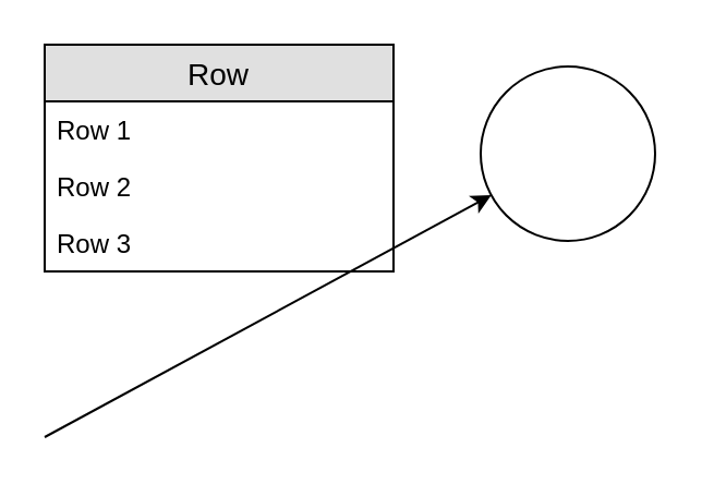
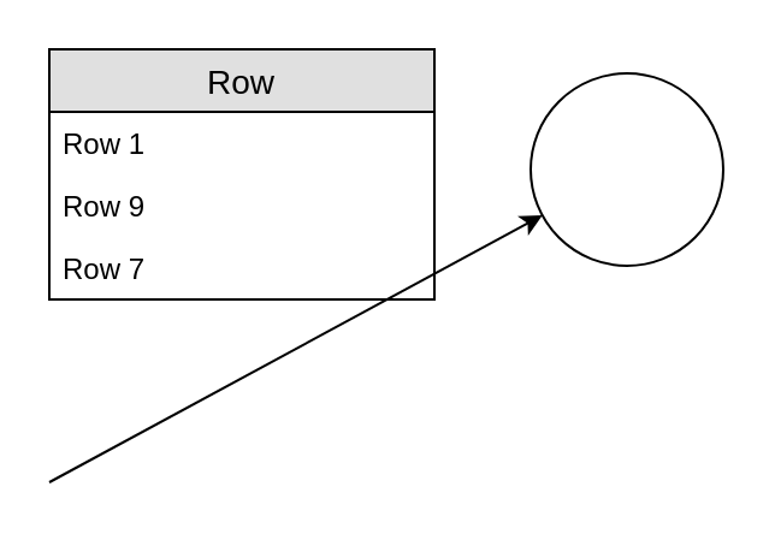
  <mxCell id="0" />
  <mxCell id="1" parent="0" />
  <mxCell id="2" value="Row" style="swimlane;fontStyle=0;childLayout=stackLayout;horizontal=1;startSize=26;fillColor=#e0e0e0;horizontalStack=0;resizeParent=1;resizeParentMax=0;resizeLast=0;collapsible=1;marginBottom=0;swimlaneFillColor=#ffffff;align=center;fontSize=14;" parent="1" vertex="1"><mxGeometry x="20" y="20" width="160" height="104" as="geometry" /></mxCell>
  <mxCell id="3" value="Row 1" style="text;strokeColor=none;fillColor=none;spacingLeft=4;spacingRight=4;overflow=hidden;rotatable=0;points=[[0,0.5],[1,0.5]];portConstraint=eastwest;fontSize=12;" parent="2" vertex="1"><mxGeometry y="26" width="160" height="26" as="geometry" /></mxCell>
- <mxCell id="4" value="Row 2" style="text;strokeColor=none;fillColor=none;spacingLeft=4;spacingRight=4;overflow=hidden;rotatable=0;points=[[0,0.5],[1,0.5]];portConstraint=eastwest;fontSize=12;" parent="2" vertex="1"><mxGeometry y="52" width="160" height="26" as="geometry" /></mxCell>
- <mxCell id="5" value="Row 3" style="text;strokeColor=none;fillColor=none;spacingLeft=4;spacingRight=4;overflow=hidden;rotatable=0;points=[[0,0.5],[1,0.5]];portConstraint=eastwest;fontSize=12;" parent="2" vertex="1"><mxGeometry y="78" width="160" height="26" as="geometry" /></mxCell>
+ <mxCell id="4" value="Row 9" style="text;strokeColor=none;fillColor=none;spacingLeft=4;spacingRight=4;overflow=hidden;rotatable=0;points=[[0,0.5],[1,0.5]];portConstraint=eastwest;fontSize=12;" parent="2" vertex="1"><mxGeometry y="52" width="160" height="26" as="geometry" /></mxCell>
+ <mxCell id="5" value="Row 7" style="text;strokeColor=none;fillColor=none;spacingLeft=4;spacingRight=4;overflow=hidden;rotatable=0;points=[[0,0.5],[1,0.5]];portConstraint=eastwest;fontSize=12;" parent="2" vertex="1"><mxGeometry y="78" width="160" height="26" as="geometry" /></mxCell>
  <mxCell id="6" value="" style="endArrow=classic;html=1;" edge="1" parent="1" target="7"><mxGeometry width="50" height="50" relative="1" as="geometry"><mxPoint x="20" y="200" as="sourcePoint" /><mxPoint x="70" y="150" as="targetPoint" /></mxGeometry></mxCell>
  <mxCell id="7" value="" style="ellipse;whiteSpace=wrap;html=1;aspect=fixed;" vertex="1" parent="1"><mxGeometry x="220" y="30" width="80" height="80" as="geometry" /></mxCell>
